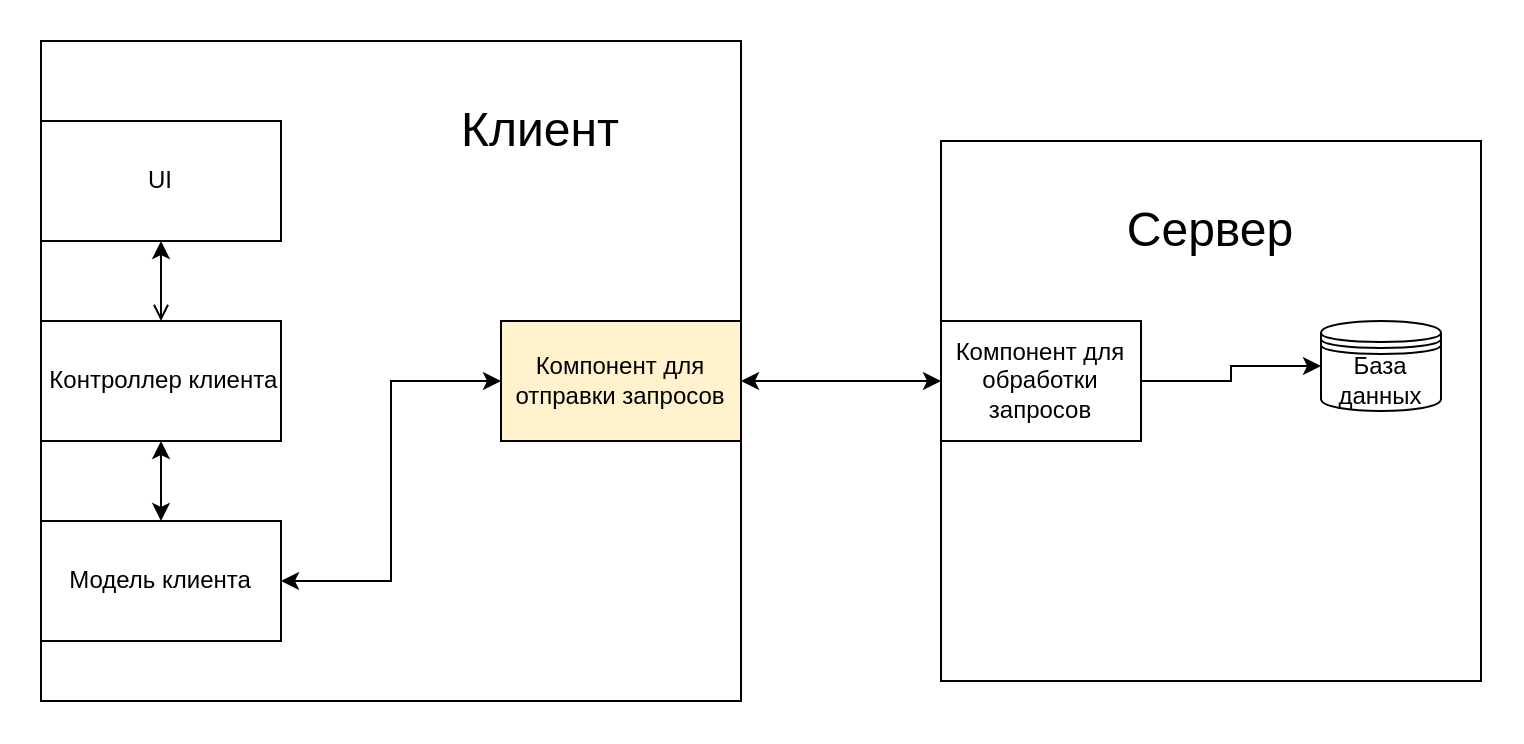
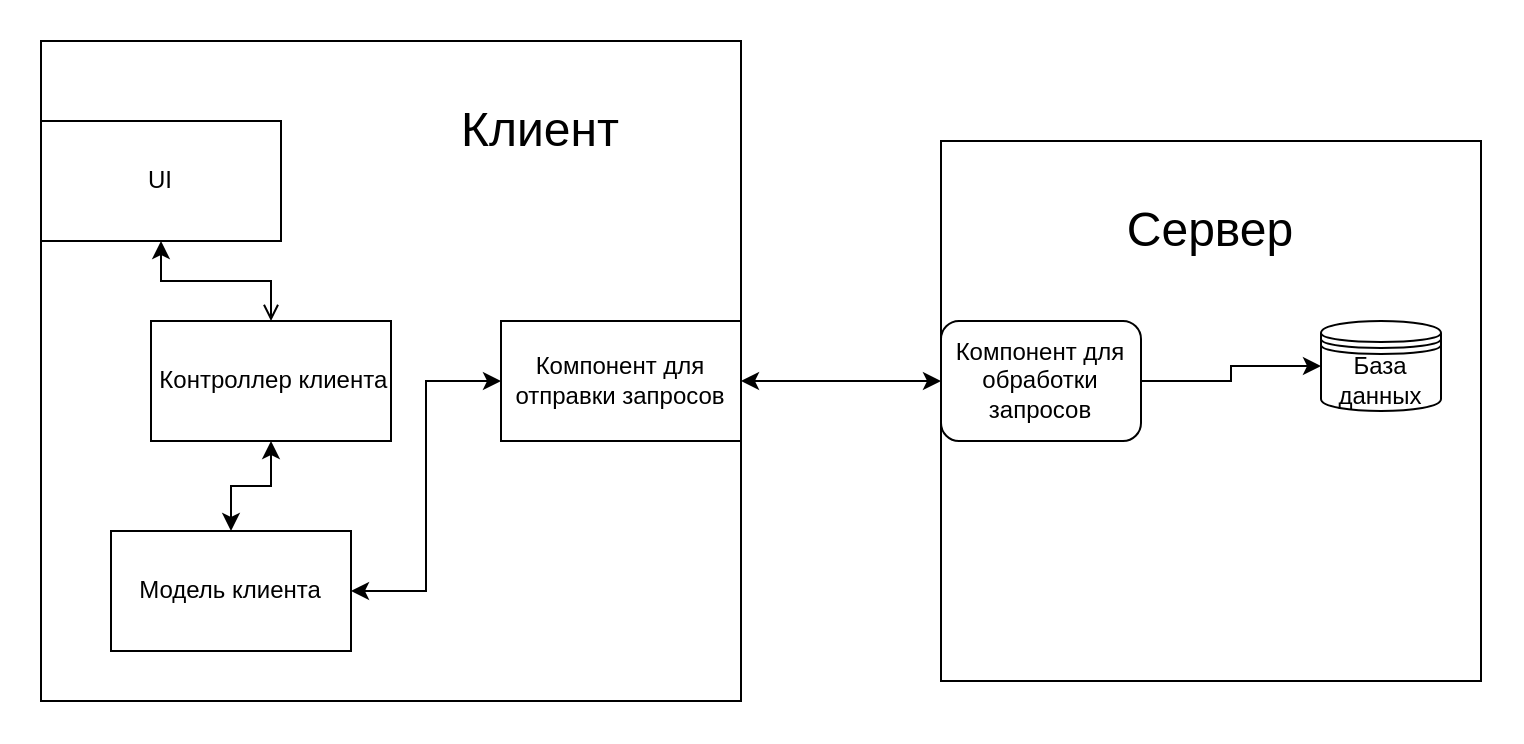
  <mxCell id="0" />
  <mxCell id="1" parent="0" />
  <mxCell id="2" value="" style="rounded=0;whiteSpace=wrap;html=1;" parent="1" vertex="1"><mxGeometry x="20" y="20" width="350" height="330" as="geometry" /></mxCell>
  <mxCell id="3" style="edgeStyle=orthogonalEdgeStyle;rounded=0;orthogonalLoop=1;jettySize=auto;html=1;exitX=0.5;exitY=1;exitDx=0;exitDy=0;entryX=0.5;entryY=0;entryDx=0;entryDy=0;startArrow=classic;startFill=1;endArrow=open;" parent="1" source="4" target="6" edge="1"><mxGeometry relative="1" as="geometry" /></mxCell>
  <mxCell id="4" value="UI" style="rounded=0;whiteSpace=wrap;html=1;" parent="1" vertex="1"><mxGeometry x="20" y="60" width="120" height="60" as="geometry" /></mxCell>
  <mxCell id="5" style="edgeStyle=orthogonalEdgeStyle;rounded=0;orthogonalLoop=1;jettySize=auto;html=1;exitX=1;exitY=0.5;exitDx=0;exitDy=0;entryX=0;entryY=0.5;entryDx=0;entryDy=0;startArrow=classic;startFill=1;" parent="1" source="10" target="8" edge="1"><mxGeometry relative="1" as="geometry" /></mxCell>
- <mxCell id="6" value="&amp;nbsp;Контроллер клиента" style="rounded=0;whiteSpace=wrap;html=1;" parent="1" vertex="1"><mxGeometry x="20" y="160" width="120" height="60" as="geometry" /></mxCell>
+ <mxCell id="6" value="&amp;nbsp;Контроллер клиента" style="rounded=0;whiteSpace=wrap;html=1;" parent="1" vertex="1"><mxGeometry x="75" y="160" width="120" height="60" as="geometry" /></mxCell>
  <mxCell id="7" style="edgeStyle=orthogonalEdgeStyle;rounded=0;orthogonalLoop=1;jettySize=auto;html=1;exitX=1;exitY=0.5;exitDx=0;exitDy=0;entryX=0;entryY=0.5;entryDx=0;entryDy=0;startArrow=classic;startFill=1;" edge="1" parent="1" source="8" target="14"><mxGeometry relative="1" as="geometry" /></mxCell>
- <mxCell id="8" value="Компонент для отправки запросов" style="rounded=0;whiteSpace=wrap;html=1;fillColor=#fff2cc;" parent="1" vertex="1"><mxGeometry x="250" y="160" width="120" height="60" as="geometry" /></mxCell>
+ <mxCell id="8" value="Компонент для отправки запросов" style="rounded=0;whiteSpace=wrap;html=1;" parent="1" vertex="1"><mxGeometry x="250" y="160" width="120" height="60" as="geometry" /></mxCell>
  <mxCell id="9" style="edgeStyle=orthogonalEdgeStyle;rounded=0;orthogonalLoop=1;jettySize=auto;html=1;exitX=0.5;exitY=0;exitDx=0;exitDy=0;entryX=0.5;entryY=1;entryDx=0;entryDy=0;startArrow=classic;startFill=1;endArrow=classic;endFill=1;" parent="1" source="10" target="6" edge="1"><mxGeometry relative="1" as="geometry" /></mxCell>
- <mxCell id="10" value="Модель клиента" style="rounded=0;whiteSpace=wrap;html=1;" parent="1" vertex="1"><mxGeometry x="20" y="260" width="120" height="60" as="geometry" /></mxCell>
+ <mxCell id="10" value="Модель клиента" style="rounded=0;whiteSpace=wrap;html=1;" parent="1" vertex="1"><mxGeometry x="55" y="265" width="120" height="60" as="geometry" /></mxCell>
  <mxCell id="11" value="" style="rounded=0;whiteSpace=wrap;html=1;" parent="1" vertex="1"><mxGeometry x="470" y="70" width="270" height="270" as="geometry" /></mxCell>
  <mxCell id="12" value="База данных" style="shape=datastore;whiteSpace=wrap;html=1;" parent="1" vertex="1"><mxGeometry x="660" y="160" width="60" height="45" as="geometry" /></mxCell>
  <mxCell id="13" style="edgeStyle=orthogonalEdgeStyle;rounded=0;orthogonalLoop=1;jettySize=auto;html=1;exitX=1;exitY=0.5;exitDx=0;exitDy=0;entryX=0;entryY=0.5;entryDx=0;entryDy=0;startArrow=none;startFill=0;" edge="1" parent="1" source="14" target="12"><mxGeometry relative="1" as="geometry" /></mxCell>
- <mxCell id="14" value="Компонент для обработки запросов" style="rounded=0;whiteSpace=wrap;html=1;" vertex="1" parent="1"><mxGeometry x="470" y="160" width="100" height="60" as="geometry" /></mxCell>
+ <mxCell id="14" value="Компонент для обработки запросов" style="whiteSpace=wrap;html=1;rounded=1;" vertex="1" parent="1"><mxGeometry x="470" y="160" width="100" height="60" as="geometry" /></mxCell>
  <mxCell id="15" value="&lt;font style=&quot;font-size: 24px;&quot;&gt;Клиент&lt;/font&gt;" style="text;html=1;align=center;verticalAlign=middle;whiteSpace=wrap;rounded=0;" vertex="1" parent="1"><mxGeometry x="220" y="40" width="100" height="50" as="geometry" /></mxCell>
  <mxCell id="16" value="&lt;font style=&quot;font-size: 24px;&quot;&gt;Сервер&lt;/font&gt;" style="text;html=1;align=center;verticalAlign=middle;whiteSpace=wrap;rounded=0;" vertex="1" parent="1"><mxGeometry x="575" y="100" width="60" height="30" as="geometry" /></mxCell>
